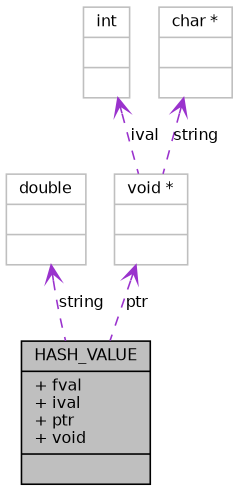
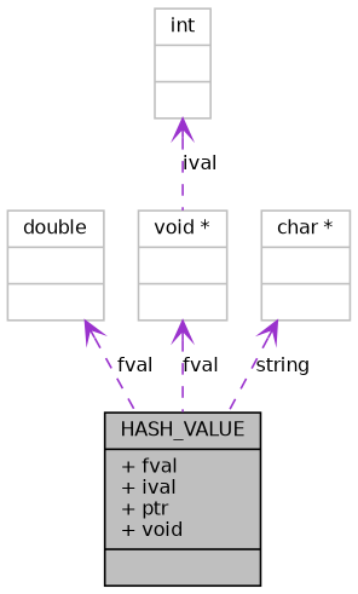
  digraph {
    node [color=grey75 fillcolor=white fontname=Helvetica fontsize=10 shape=record style=filled]
    edge [arrowtail=open color=darkorchid3 dir=back fontname=Helvetica fontsize=10 labelfontname=Helvetica labelfontsize=10 style=dashed]
    n1 [color=black fillcolor=grey75 fontcolor=black height=0.2 label="{HASH_VALUE\n|+ fval\l+ ival\l+ ptr\l+ void\l|}" width=0.4]
    n2 [height=0.2 label="{double\n||}" width=0.4]
    n3 [height=0.2 label="{int\n||}" width=0.4]
    n4 [height=0.2 label="{void *\n||}" width=0.4]
    n5 [height=0.2 label="{char *\n||}" width=0.4]
-   n2 -> n1 [label=string]
+   n2 -> n1 [label=fval]
    n3 -> n4 [label=ival]
-   n4 -> n1 [label=ptr]
-   n5 -> n4 [label=string]
+   n4 -> n1 [label=fval]
+   n5 -> n1 [label=string]
  }
